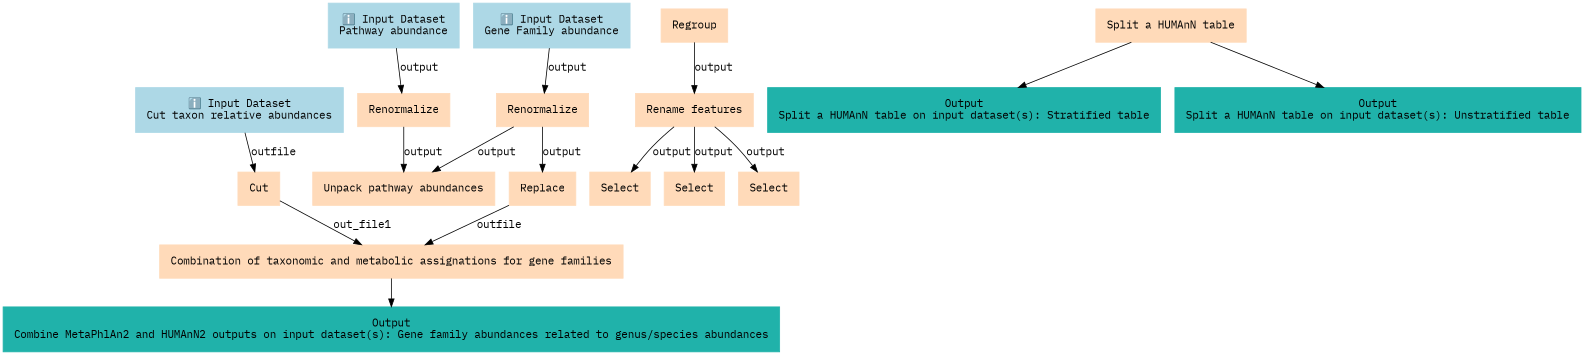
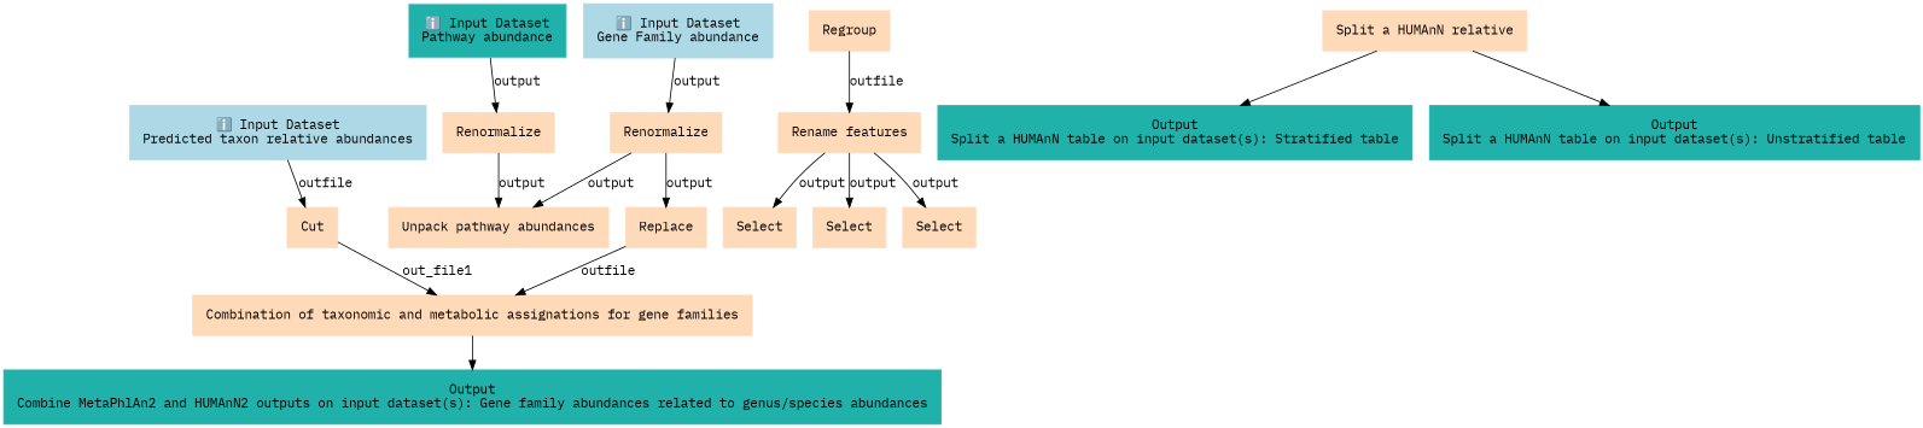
  digraph {
    fontname="IBM Plex Mono"
    node [color=peachpuff fontname="IBM Plex Mono" margin="0.2,0.2" shape=box style=filled]
    edge [fontname="IBM Plex Mono"]
-   n1 [color=lightblue label="ℹ️ Input Dataset\nCut taxon relative abundances"]
+   n1 [color=lightblue label="ℹ️ Input Dataset\nPredicted taxon relative abundances"]
    n2 [label=Cut]
    n3 [label="Combination of taxonomic and metabolic assignations for gene families"]
    n4 [color=lightblue label="ℹ️ Input Dataset\nGene Family abundance"]
    n5 [label=Renormalize]
    n6 [label=Replace]
    n7 [label="Unpack pathway abundances"]
    n8 [label=Regroup]
    n9 [label="Rename features"]
-   n10 [color=lightblue label="ℹ️ Input Dataset\nPathway abundance"]
+   n10 [color=lightblue label="ℹ️ Input Dataset\nPathway abundance" fillcolor=lightseagreen]
    n11 [label=Renormalize]
    n12 [color=lightseagreen label="Output\nCombine MetaPhlAn2 and HUMAnN2 outputs on input dataset(s): Gene family abundances related to genus/species abundances"]
    n13 [label=Select]
    n14 [label=Select]
    n15 [label=Select]
-   n16 [label="Split a HUMAnN table"]
+   n16 [label="Split a HUMAnN relative"]
    n17 [color=lightseagreen label="Output\nSplit a HUMAnN table on input dataset(s): Stratified table"]
    n18 [color=lightseagreen label="Output\nSplit a HUMAnN table on input dataset(s): Unstratified table"]
    n1 -> n2 [label=outfile]
    n2 -> n3 [label=out_file1]
    n3 -> n12
    n4 -> n5 [label=output]
    n5 -> n6 [label=output]
    n5 -> n7 [label=output]
    n6 -> n3 [label=outfile]
-   n8 -> n9 [label=output]
+   n8 -> n9 [label=outfile]
    n9 -> n13 [label=output]
    n9 -> n14 [label=output]
    n9 -> n15 [label=output]
    n10 -> n11 [label=output]
    n11 -> n7 [label=output]
    n16 -> n17
    n16 -> n18
  }
